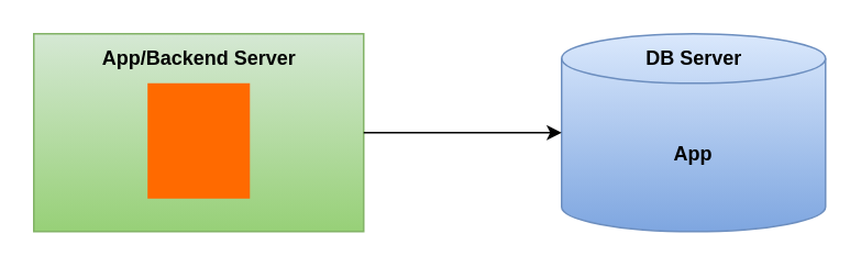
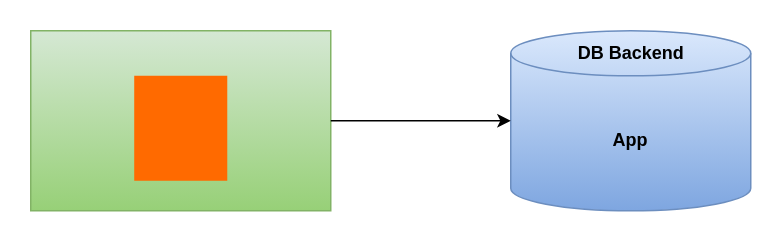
  <mxCell id="0" />
  <mxCell id="1" parent="0" />
  <mxCell id="2" value="&lt;b&gt;App&lt;/b&gt;" style="shape=cylinder3;whiteSpace=wrap;html=1;boundedLbl=1;backgroundOutline=1;size=15;fillColor=#dae8fc;gradientColor=#7ea6e0;strokeColor=#6c8ebf;" vertex="1" parent="1"><mxGeometry x="340" y="20" width="160" height="120" as="geometry" /></mxCell>
  <mxCell id="3" value="" style="rounded=0;whiteSpace=wrap;html=1;fillColor=#d5e8d4;gradientColor=#97d077;strokeColor=#82b366;" vertex="1" parent="1"><mxGeometry x="20" y="20" width="200" height="120" as="geometry" /></mxCell>
  <mxCell id="4" style="edgeStyle=orthogonalEdgeStyle;rounded=0;orthogonalLoop=1;jettySize=auto;html=1;entryX=0;entryY=0.5;entryDx=0;entryDy=0;entryPerimeter=0;" edge="1" parent="1" source="3" target="2"><mxGeometry relative="1" as="geometry" /></mxCell>
- <mxCell id="5" value="&lt;b&gt;DB Server&lt;/b&gt;" style="text;html=1;align=center;verticalAlign=middle;resizable=0;points=[];autosize=1;strokeColor=none;fillColor=none;" vertex="1" parent="1"><mxGeometry x="380" y="20" width="80" height="30" as="geometry" /></mxCell>
- <mxCell id="6" value="&lt;b&gt;App/Backend Server&lt;/b&gt;" style="text;html=1;align=center;verticalAlign=middle;resizable=0;points=[];autosize=1;strokeColor=none;fillColor=none;" vertex="1" parent="1"><mxGeometry x="50" y="20" width="140" height="30" as="geometry" /></mxCell>
+ <mxCell id="5" value="&lt;b&gt;DB Backend&lt;/b&gt;" style="text;html=1;align=center;verticalAlign=middle;resizable=0;points=[];autosize=1;strokeColor=none;fillColor=none;" vertex="1" parent="1"><mxGeometry x="380" y="20" width="80" height="30" as="geometry" /></mxCell>
  <mxCell id="7" value="" style="points=[];aspect=fixed;html=1;align=center;shadow=0;dashed=0;fillColor=#FF6A00;strokeColor=none;shape=mxgraph.alibaba_cloud.nodejs_performance_platform;" vertex="1" parent="1"><mxGeometry x="88.98" y="50" width="62.03" height="70" as="geometry" /></mxCell>
